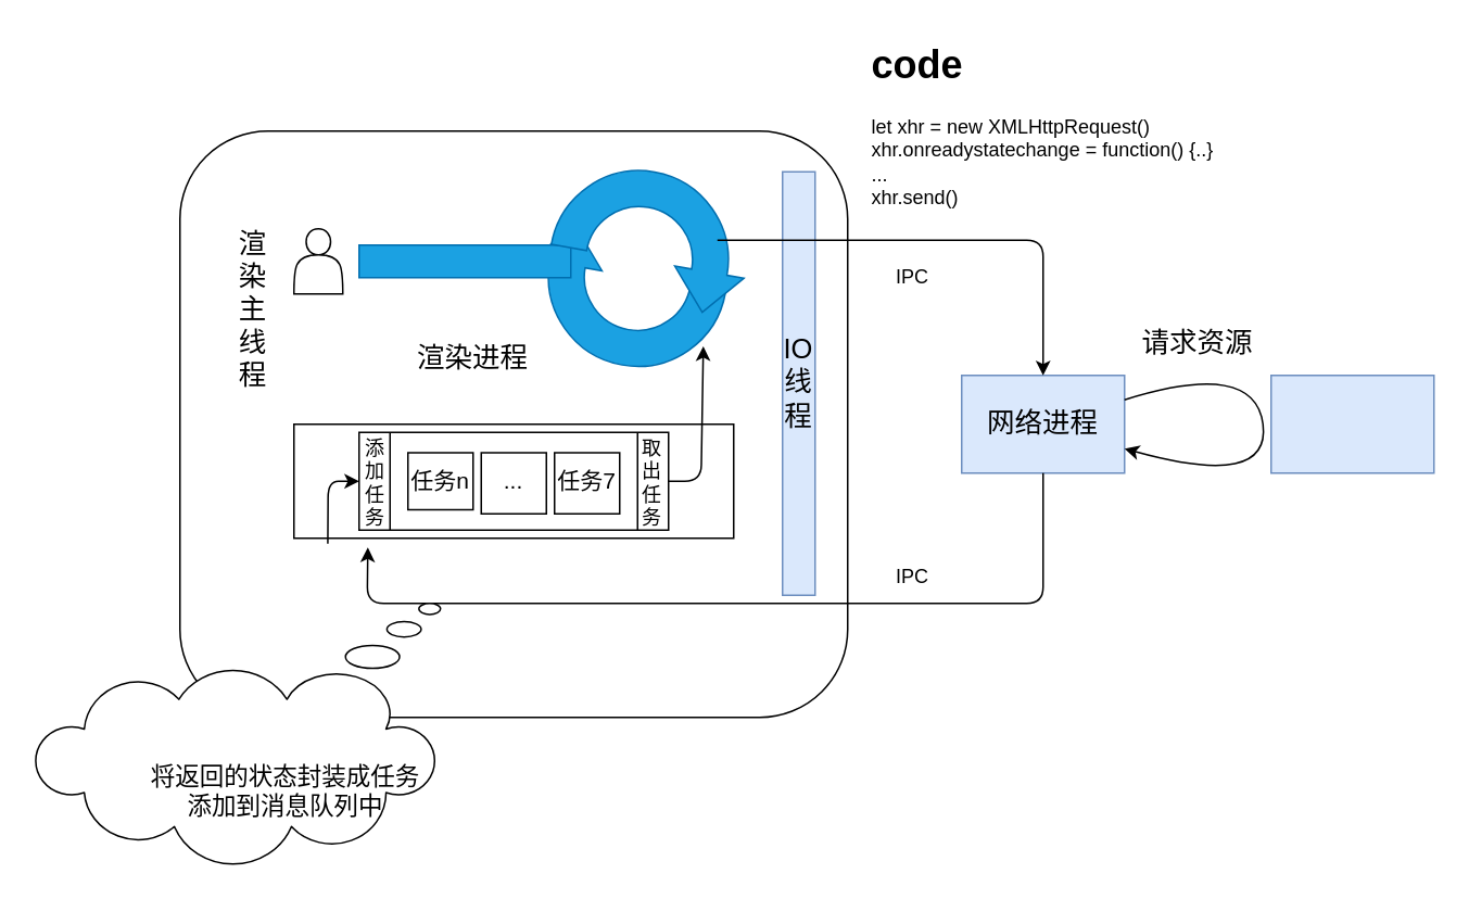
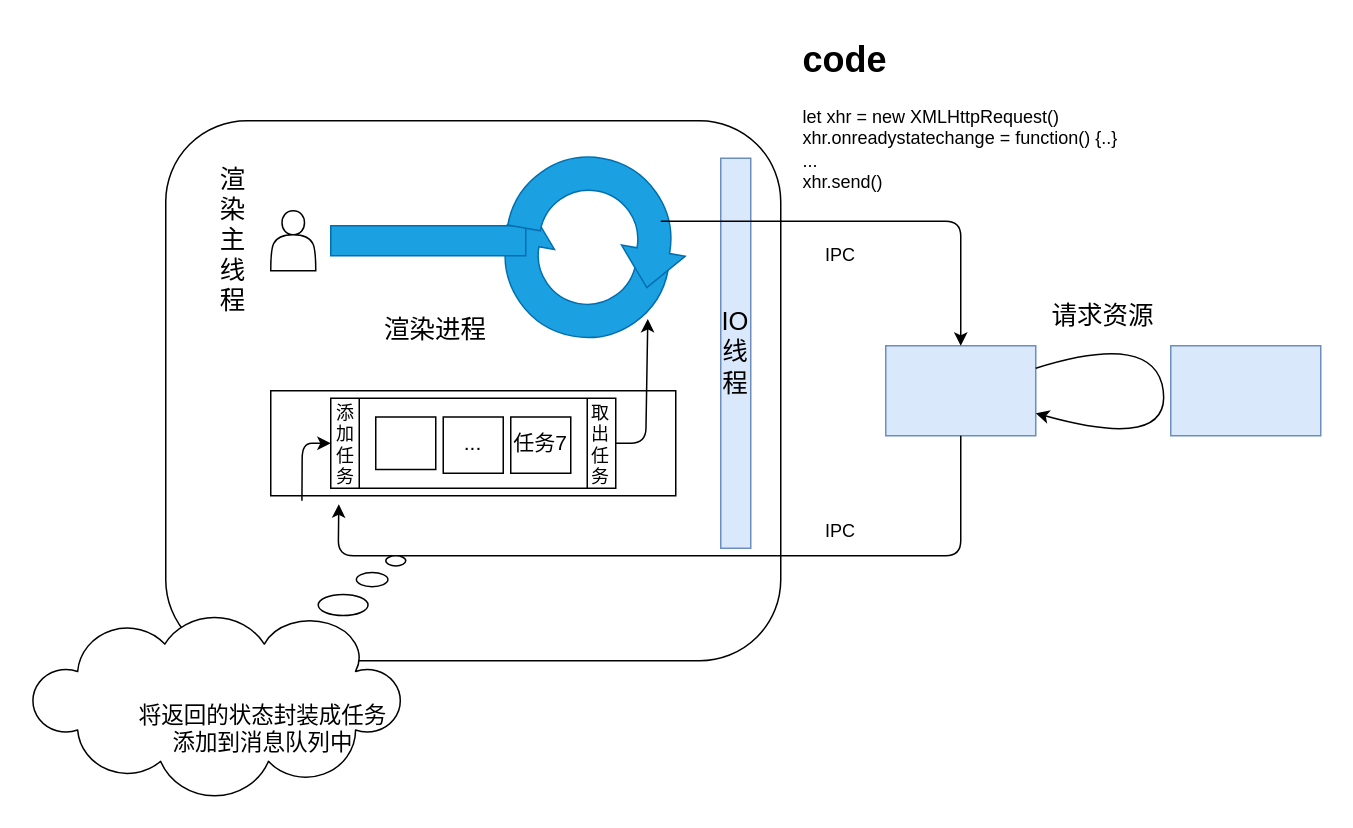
  <mxCell id="0" />
  <mxCell id="1" parent="0" />
  <mxCell id="2" value="" style="rounded=1;whiteSpace=wrap;html=1;fillColor=none;fontSize=17;fontColor=#000000;" vertex="1" parent="1"><mxGeometry x="110" y="80" width="410" height="360" as="geometry" /></mxCell>
- <mxCell id="3" value="渲染主线程" style="text;html=1;strokeColor=none;fillColor=none;align=center;verticalAlign=middle;whiteSpace=wrap;rounded=0;fontSize=17;fontColor=#000000;" vertex="1" parent="1"><mxGeometry x="140" y="140" width="30" height="100" as="geometry" /></mxCell>
+ <mxCell id="3" value="渲染主线程" style="text;html=1;strokeColor=none;fillColor=none;align=center;verticalAlign=middle;whiteSpace=wrap;rounded=0;fontSize=17;fontColor=#000000;" vertex="1" parent="1"><mxGeometry x="140" y="110" width="30" height="100" as="geometry" /></mxCell>
  <mxCell id="4" value="" style="shape=actor;whiteSpace=wrap;html=1;fillColor=none;fontSize=17;fontColor=#000000;" vertex="1" parent="1"><mxGeometry x="180" y="140" width="30" height="40" as="geometry" /></mxCell>
  <mxCell id="5" value="" style="html=1;shadow=0;dashed=0;align=center;verticalAlign=middle;shape=mxgraph.arrows2.uTurnArrow;dy=11;arrowHead=43;dx2=25;fillColor=#1ba1e2;fontSize=17;fontColor=#ffffff;rotation=-80;strokeColor=#006EAF;" vertex="1" parent="1"><mxGeometry x="358.75" y="141.67" width="42.65" height="120" as="geometry" /></mxCell>
  <mxCell id="6" value="" style="rounded=0;whiteSpace=wrap;html=1;fillColor=#1ba1e2;fontSize=17;fontColor=#ffffff;strokeColor=#006EAF;" vertex="1" parent="1"><mxGeometry x="220" y="150" width="130" height="20" as="geometry" /></mxCell>
  <mxCell id="7" value="" style="html=1;shadow=0;dashed=0;align=center;verticalAlign=middle;shape=mxgraph.arrows2.uTurnArrow;dy=11;arrowHead=43;dx2=25;fillColor=#1ba1e2;fontSize=17;fontColor=#ffffff;rotation=-80;direction=west;strokeColor=#006EAF;" vertex="1" parent="1"><mxGeometry x="390" y="60" width="28.33" height="120" as="geometry" /></mxCell>
  <mxCell id="8" value="渲染进程" style="text;html=1;strokeColor=none;fillColor=none;align=center;verticalAlign=middle;whiteSpace=wrap;rounded=0;fontSize=17;fontColor=#000000;" vertex="1" parent="1"><mxGeometry x="250" y="210" width="80" height="20" as="geometry" /></mxCell>
  <mxCell id="9" value="IO线程" style="text;html=1;strokeColor=#6c8ebf;fillColor=#dae8fc;align=center;verticalAlign=middle;whiteSpace=wrap;rounded=0;fontSize=17;" vertex="1" parent="1"><mxGeometry x="480" y="105" width="20" height="260" as="geometry" /></mxCell>
  <mxCell id="10" value="" style="rounded=0;whiteSpace=wrap;html=1;fillColor=none;fontSize=17;fontColor=#000000;" vertex="1" parent="1"><mxGeometry x="180" y="260" width="270" height="70" as="geometry" /></mxCell>
  <mxCell id="11" value="" style="shape=process;whiteSpace=wrap;html=1;backgroundOutline=1;strokeColor=#000000;fillColor=none;fontSize=17;fontColor=#000000;" vertex="1" parent="1"><mxGeometry x="220" y="265" width="190" height="60" as="geometry" /></mxCell>
  <mxCell id="12" value="" style="rounded=0;whiteSpace=wrap;html=1;strokeColor=#000000;fillColor=none;fontSize=17;fontColor=#000000;" vertex="1" parent="1"><mxGeometry x="250" y="277.5" width="40" height="35" as="geometry" /></mxCell>
- <mxCell id="13" value="&lt;font style=&quot;font-size: 14px&quot;&gt;任务n&lt;/font&gt;" style="text;html=1;strokeColor=none;fillColor=none;align=center;verticalAlign=middle;whiteSpace=wrap;rounded=0;fontSize=17;fontColor=#000000;" vertex="1" parent="1"><mxGeometry x="250" y="285" width="40" height="20" as="geometry" /></mxCell>
  <mxCell id="14" value="" style="rounded=0;whiteSpace=wrap;html=1;strokeColor=#000000;fillColor=none;fontSize=17;fontColor=#000000;" vertex="1" parent="1"><mxGeometry x="340" y="277.5" width="40" height="37.5" as="geometry" /></mxCell>
  <mxCell id="15" value="&lt;font style=&quot;font-size: 14px&quot;&gt;任务7&lt;/font&gt;" style="text;html=1;strokeColor=none;fillColor=none;align=center;verticalAlign=middle;whiteSpace=wrap;rounded=0;fontSize=17;fontColor=#000000;" vertex="1" parent="1"><mxGeometry x="340" y="285" width="40" height="20" as="geometry" /></mxCell>
  <mxCell id="16" value="" style="rounded=0;whiteSpace=wrap;html=1;strokeColor=#000000;fillColor=none;fontSize=17;fontColor=#000000;" vertex="1" parent="1"><mxGeometry x="295" y="277.5" width="40" height="37.5" as="geometry" /></mxCell>
  <mxCell id="17" value="&lt;span style=&quot;font-size: 14px&quot;&gt;...&lt;/span&gt;" style="text;html=1;strokeColor=none;fillColor=none;align=center;verticalAlign=middle;whiteSpace=wrap;rounded=0;fontSize=17;fontColor=#000000;" vertex="1" parent="1"><mxGeometry x="295" y="285" width="40" height="20" as="geometry" /></mxCell>
  <mxCell id="18" value="" style="rounded=0;whiteSpace=wrap;html=1;strokeColor=#6c8ebf;fillColor=#dae8fc;fontSize=17;" vertex="1" parent="1"><mxGeometry x="590" y="230" width="100" height="60" as="geometry" /></mxCell>
- <mxCell id="19" value="网络进程" style="text;html=1;strokeColor=none;fillColor=none;align=center;verticalAlign=middle;whiteSpace=wrap;rounded=0;fontSize=17;fontColor=#000000;" vertex="1" parent="1"><mxGeometry x="595" y="250" width="90" height="20" as="geometry" /></mxCell>
  <mxCell id="20" value="" style="rounded=0;whiteSpace=wrap;html=1;strokeColor=#6c8ebf;fillColor=#dae8fc;fontSize=17;" vertex="1" parent="1"><mxGeometry x="780" y="230" width="100" height="60" as="geometry" /></mxCell>
  <mxCell id="21" value="" style="curved=1;endArrow=classic;html=1;fontSize=17;fontColor=#000000;exitX=1;exitY=0.25;exitDx=0;exitDy=0;entryX=1;entryY=0.75;entryDx=0;entryDy=0;" edge="1" parent="1" source="18" target="18"><mxGeometry width="50" height="50" relative="1" as="geometry"><mxPoint x="440" y="210" as="sourcePoint" /><mxPoint x="680" y="350" as="targetPoint" /><Array as="points"><mxPoint x="770" y="220" /><mxPoint x="780" y="300" /></Array></mxGeometry></mxCell>
  <mxCell id="22" value="请求资源" style="text;html=1;strokeColor=none;fillColor=none;align=center;verticalAlign=middle;whiteSpace=wrap;rounded=0;fontSize=17;fontColor=#000000;" vertex="1" parent="1"><mxGeometry y="210" width="90" as="geometry" x="690" /></mxCell>
  <mxCell id="23" value="" style="endArrow=classic;html=1;fontSize=17;fontColor=#000000;entryX=0.5;entryY=0;entryDx=0;entryDy=0;" edge="1" parent="1" target="18"><mxGeometry width="50" height="50" relative="1" as="geometry"><mxPoint x="440" y="147" as="sourcePoint" /><mxPoint x="730" y="147" as="targetPoint" /><Array as="points"><mxPoint x="640" y="147" /></Array></mxGeometry></mxCell>
  <mxCell id="24" value="" style="endArrow=classic;html=1;fontSize=17;fontColor=#000000;exitX=0.5;exitY=1;exitDx=0;exitDy=0;entryX=0.168;entryY=1.081;entryDx=0;entryDy=0;entryPerimeter=0;" edge="1" parent="1" source="18" target="10"><mxGeometry width="50" height="50" relative="1" as="geometry"><mxPoint x="440" y="190" as="sourcePoint" /><mxPoint x="490" y="140" as="targetPoint" /><Array as="points"><mxPoint x="640" y="370" /><mxPoint x="225" y="370" /></Array></mxGeometry></mxCell>
  <mxCell id="25" value="" style="endArrow=classic;html=1;fontSize=17;fontColor=#000000;exitX=0.077;exitY=1.047;exitDx=0;exitDy=0;exitPerimeter=0;entryX=0;entryY=0.5;entryDx=0;entryDy=0;" edge="1" parent="1" source="10" target="11"><mxGeometry width="50" height="50" relative="1" as="geometry"><mxPoint x="440" y="420" as="sourcePoint" /><mxPoint x="490" y="370" as="targetPoint" /><Array as="points"><mxPoint x="201" y="295" /></Array></mxGeometry></mxCell>
  <mxCell id="26" value="" style="whiteSpace=wrap;html=1;shape=mxgraph.basic.cloud_callout;strokeColor=#000000;fontSize=17;fontColor=#000000;rotation=-180;" vertex="1" parent="1"><mxGeometry x="20" y="370" width="250" height="160" as="geometry" /></mxCell>
  <mxCell id="27" value="将返回的状态封装成任务添加到消息队列中" style="text;html=1;strokeColor=none;fillColor=none;align=center;verticalAlign=middle;whiteSpace=wrap;rounded=0;fontSize=15;fontColor=#000000;" vertex="1" parent="1"><mxGeometry x="90" y="460" width="170" height="50" as="geometry" /></mxCell>
  <mxCell id="28" value="" style="endArrow=classic;html=1;fontSize=15;fontColor=#000000;exitX=1;exitY=0.5;exitDx=0;exitDy=0;entryX=0.468;entryY=0.936;entryDx=0;entryDy=0;entryPerimeter=0;" edge="1" parent="1" source="11" target="5"><mxGeometry width="50" height="50" relative="1" as="geometry"><mxPoint x="440" y="330" as="sourcePoint" /><mxPoint x="490" y="280" as="targetPoint" /><Array as="points"><mxPoint x="430" y="295" /></Array></mxGeometry></mxCell>
  <mxCell id="29" value="&lt;font style=&quot;font-size: 12px;&quot;&gt;添加任务&lt;/font&gt;" style="text;html=1;strokeColor=none;fillColor=none;align=center;verticalAlign=middle;whiteSpace=wrap;rounded=0;fontSize=12;fontColor=#000000;rotation=0;" vertex="1" parent="1"><mxGeometry x="220" y="248.75" width="20" height="95" as="geometry" /></mxCell>
  <mxCell id="30" value="&lt;font style=&quot;font-size: 12px&quot;&gt;取出任务&lt;/font&gt;" style="text;html=1;strokeColor=none;fillColor=none;align=center;verticalAlign=middle;whiteSpace=wrap;rounded=0;fontSize=12;fontColor=#000000;rotation=0;" vertex="1" parent="1"><mxGeometry x="390" y="248.75" width="20" height="95" as="geometry" /></mxCell>
  <mxCell id="31" value="IPC" style="text;html=1;strokeColor=none;fillColor=none;align=center;verticalAlign=middle;whiteSpace=wrap;rounded=0;fontSize=12;fontColor=#000000;" vertex="1" parent="1"><mxGeometry x="540" y="160" width="40" height="20" as="geometry" /></mxCell>
  <mxCell id="32" value="IPC" style="text;html=1;strokeColor=none;fillColor=none;align=center;verticalAlign=middle;whiteSpace=wrap;rounded=0;fontSize=12;fontColor=#000000;" vertex="1" parent="1"><mxGeometry x="540" y="343.75" width="40" height="20" as="geometry" /></mxCell>
  <mxCell id="33" value="&lt;h1&gt;code&lt;/h1&gt;&lt;div&gt;let xhr = new XMLHttpRequest()&lt;/div&gt;&lt;div&gt;xhr.onreadystatechange = function() {..}&lt;/div&gt;&lt;div&gt;...&lt;/div&gt;&lt;div&gt;xhr.send()&lt;/div&gt;" style="text;html=1;strokeColor=none;fillColor=none;spacing=5;spacingTop=-20;whiteSpace=wrap;overflow=hidden;rounded=0;fontSize=12;fontColor=#000000;" vertex="1" parent="1"><mxGeometry x="530" y="20" width="220" height="120" as="geometry" /></mxCell>
